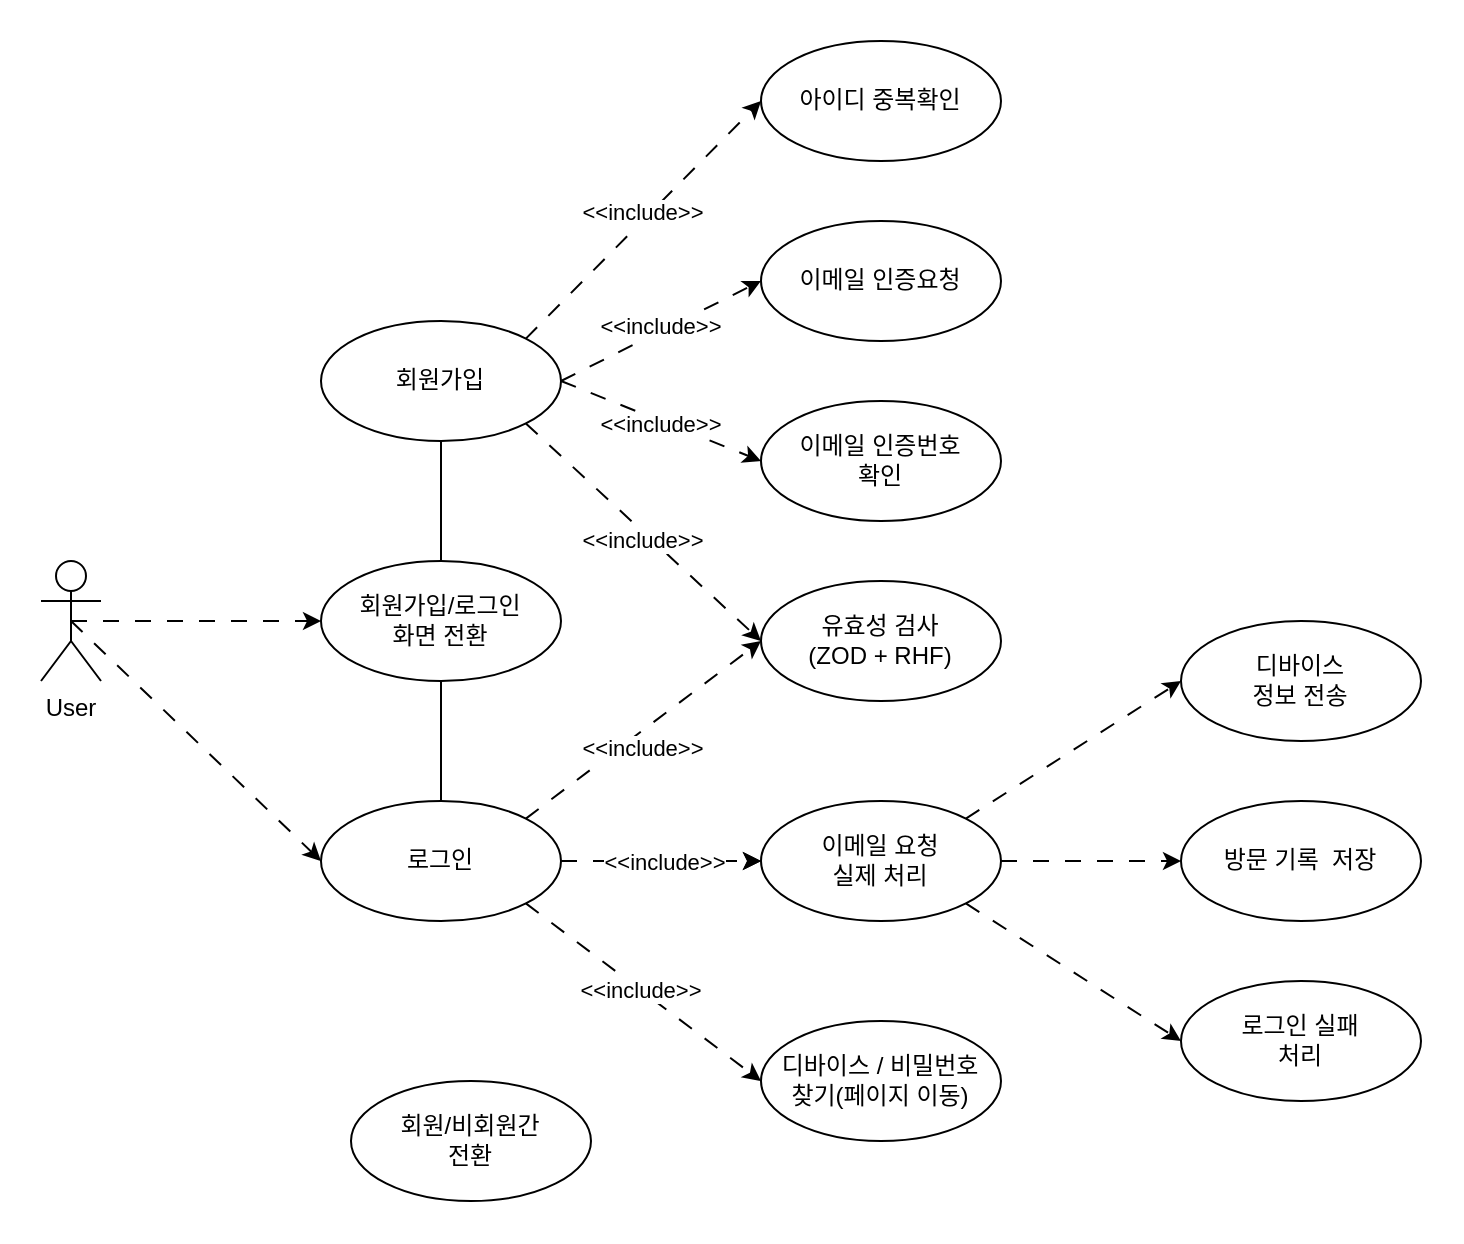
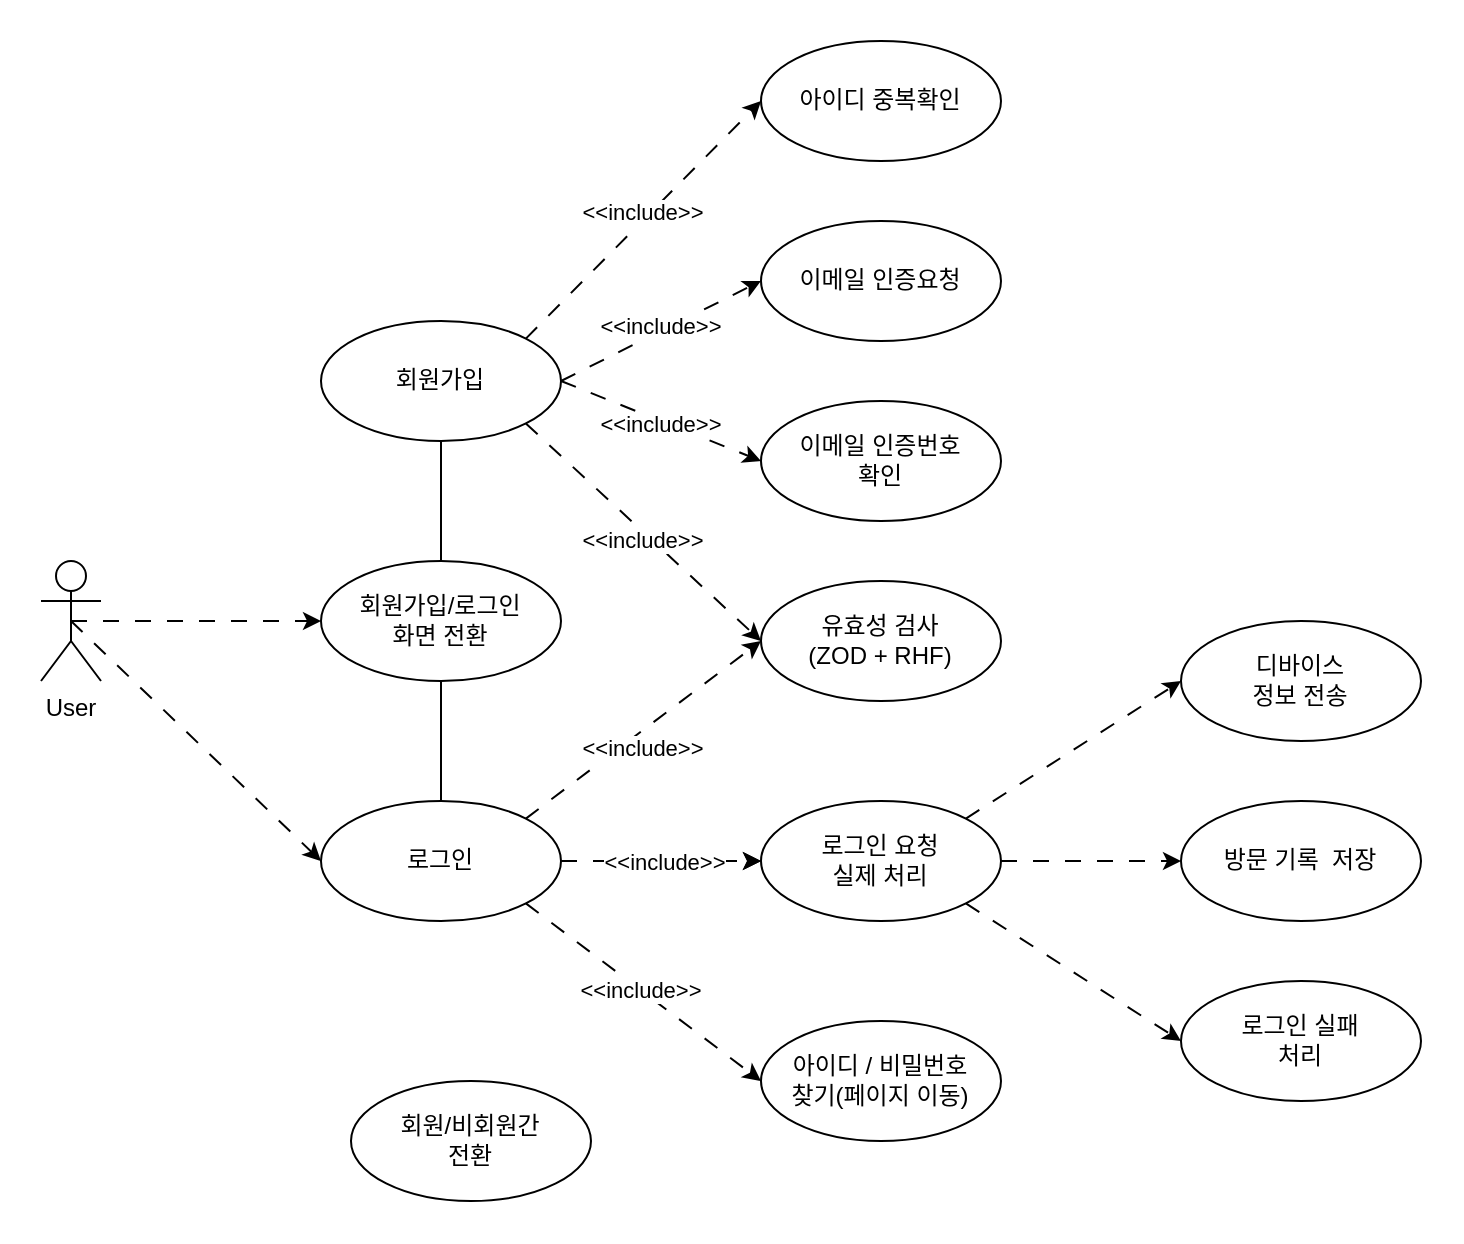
  <mxCell id="0" />
  <mxCell id="1" parent="0" />
  <mxCell id="2" value="User" style="shape=umlActor;verticalLabelPosition=bottom;verticalAlign=top;html=1;outlineConnect=0;" parent="1" vertex="1"><mxGeometry x="20" y="280" width="30" height="60" as="geometry" /></mxCell>
  <mxCell id="3" value="로그인" style="ellipse;whiteSpace=wrap;html=1;" parent="1" vertex="1"><mxGeometry x="160" y="400" width="120" height="60" as="geometry" /></mxCell>
  <mxCell id="4" value="회원가입" style="ellipse;whiteSpace=wrap;html=1;" parent="1" vertex="1"><mxGeometry x="160" y="160" width="120" height="60" as="geometry" /></mxCell>
  <mxCell id="5" value="이메일 인증요청" style="ellipse;whiteSpace=wrap;html=1;" parent="1" vertex="1"><mxGeometry x="380" y="110" width="120" height="60" as="geometry" /></mxCell>
  <mxCell id="6" value="아이디 중복확인" style="ellipse;whiteSpace=wrap;html=1;" parent="1" vertex="1"><mxGeometry x="380" y="20" width="120" height="60" as="geometry" /></mxCell>
  <mxCell id="7" value="회원가입/로그인&lt;div&gt;화면 전환&lt;/div&gt;" style="ellipse;whiteSpace=wrap;html=1;" parent="1" vertex="1"><mxGeometry x="160" y="280" width="120" height="60" as="geometry" /></mxCell>
- <mxCell id="8" value="이메일 요청&lt;div&gt;실제 처리&lt;/div&gt;" style="ellipse;whiteSpace=wrap;html=1;" parent="1" vertex="1"><mxGeometry x="380" y="400" width="120" height="60" as="geometry" /></mxCell>
+ <mxCell id="8" value="로그인 요청&lt;div&gt;실제 처리&lt;/div&gt;" style="ellipse;whiteSpace=wrap;html=1;" parent="1" vertex="1"><mxGeometry x="380" y="400" width="120" height="60" as="geometry" /></mxCell>
  <mxCell id="9" value="디바이스&lt;div&gt;정보 전송&lt;/div&gt;" style="ellipse;whiteSpace=wrap;html=1;" parent="1" vertex="1"><mxGeometry x="590" y="310" width="120" height="60" as="geometry" /></mxCell>
  <mxCell id="10" value="회원/비회원간&lt;div&gt;전환&lt;/div&gt;" style="ellipse;whiteSpace=wrap;html=1;" parent="1" vertex="1"><mxGeometry x="175" y="540" width="120" height="60" as="geometry" /></mxCell>
  <mxCell id="11" value="" style="endArrow=classic;html=1;rounded=0;exitX=0.5;exitY=0.5;exitDx=0;exitDy=0;dashed=1;dashPattern=8 8;exitPerimeter=0;" parent="1" source="2" target="7" edge="1"><mxGeometry width="50" height="50" relative="1" as="geometry"><mxPoint x="250" y="400" as="sourcePoint" /><mxPoint x="300" y="350" as="targetPoint" /></mxGeometry></mxCell>
  <mxCell id="12" value="" style="endArrow=classic;html=1;rounded=0;exitX=1;exitY=0;exitDx=0;exitDy=0;entryX=0;entryY=0.5;entryDx=0;entryDy=0;dashed=1;dashPattern=8 8;" parent="1" source="4" target="6" edge="1"><mxGeometry width="50" height="50" relative="1" as="geometry"><mxPoint x="120" y="515" as="sourcePoint" /><mxPoint x="220" y="365" as="targetPoint" /></mxGeometry></mxCell>
  <mxCell id="13" value="&amp;lt;&amp;lt;include&amp;gt;&amp;gt;" style="edgeLabel;html=1;align=center;verticalAlign=middle;resizable=0;points=[];" parent="12" vertex="1" connectable="0"><mxGeometry x="-0.04" y="2" relative="1" as="geometry"><mxPoint x="3" y="-5" as="offset" /></mxGeometry></mxCell>
  <mxCell id="14" value="" style="endArrow=classic;html=1;rounded=0;exitX=0.5;exitY=0.5;exitDx=0;exitDy=0;entryX=0;entryY=0.5;entryDx=0;entryDy=0;dashed=1;dashPattern=8 8;exitPerimeter=0;" parent="1" source="2" target="3" edge="1"><mxGeometry width="50" height="50" relative="1" as="geometry"><mxPoint x="35" y="640" as="sourcePoint" /><mxPoint x="254" y="460" as="targetPoint" /></mxGeometry></mxCell>
  <mxCell id="15" value="" style="endArrow=classic;html=1;rounded=0;exitX=1;exitY=0.5;exitDx=0;exitDy=0;entryX=0;entryY=0.5;entryDx=0;entryDy=0;dashed=1;dashPattern=8 8;" parent="1" source="4" target="5" edge="1"><mxGeometry width="50" height="50" relative="1" as="geometry"><mxPoint x="289.57" y="249.61" as="sourcePoint" /><mxPoint x="407.57" y="130.61" as="targetPoint" /></mxGeometry></mxCell>
  <mxCell id="16" value="&amp;lt;&amp;lt;include&amp;gt;&amp;gt;" style="edgeLabel;html=1;align=center;verticalAlign=middle;resizable=0;points=[];" parent="15" vertex="1" connectable="0"><mxGeometry x="0.1" relative="1" as="geometry"><mxPoint x="-5" as="offset" /></mxGeometry></mxCell>
  <mxCell id="17" value="유효성 검사&lt;div&gt;(ZOD + RHF)&lt;/div&gt;" style="ellipse;whiteSpace=wrap;html=1;" parent="1" vertex="1"><mxGeometry x="380" y="290" width="120" height="60" as="geometry" /></mxCell>
  <mxCell id="18" value="" style="endArrow=classic;html=1;rounded=0;exitX=1;exitY=1;exitDx=0;exitDy=0;entryX=0;entryY=0.5;entryDx=0;entryDy=0;dashed=1;dashPattern=8 8;" parent="1" source="4" target="17" edge="1"><mxGeometry width="50" height="50" relative="1" as="geometry"><mxPoint x="274" y="235" as="sourcePoint" /><mxPoint x="374" y="175" as="targetPoint" /></mxGeometry></mxCell>
  <mxCell id="19" value="&amp;lt;&amp;lt;include&amp;gt;&amp;gt;" style="edgeLabel;html=1;align=center;verticalAlign=middle;resizable=0;points=[];" parent="18" vertex="1" connectable="0"><mxGeometry x="-0.046" relative="1" as="geometry"><mxPoint x="2" y="7" as="offset" /></mxGeometry></mxCell>
  <mxCell id="20" value="" style="endArrow=none;html=1;rounded=0;entryX=0.5;entryY=1;entryDx=0;entryDy=0;exitX=0.5;exitY=0;exitDx=0;exitDy=0;" parent="1" source="7" target="4" edge="1"><mxGeometry width="50" height="50" relative="1" as="geometry"><mxPoint x="360" y="420" as="sourcePoint" /><mxPoint x="410" y="370" as="targetPoint" /></mxGeometry></mxCell>
  <mxCell id="21" value="" style="endArrow=none;html=1;rounded=0;entryX=0.5;entryY=1;entryDx=0;entryDy=0;" parent="1" source="3" target="7" edge="1"><mxGeometry width="50" height="50" relative="1" as="geometry"><mxPoint x="360" y="420" as="sourcePoint" /><mxPoint x="410" y="370" as="targetPoint" /></mxGeometry></mxCell>
  <mxCell id="22" value="" style="endArrow=classic;html=1;rounded=0;exitX=1;exitY=0.5;exitDx=0;exitDy=0;dashed=1;dashPattern=8 8;" parent="1" source="3" target="8" edge="1"><mxGeometry width="50" height="50" relative="1" as="geometry"><mxPoint x="330" y="270" as="sourcePoint" /><mxPoint x="455" y="390" as="targetPoint" /></mxGeometry></mxCell>
  <mxCell id="23" value="&amp;lt;&amp;lt;include&amp;gt;&amp;gt;" style="edgeLabel;html=1;align=center;verticalAlign=middle;resizable=0;points=[];" parent="22" vertex="1" connectable="0"><mxGeometry x="0.02" y="-1" relative="1" as="geometry"><mxPoint y="-1" as="offset" /></mxGeometry></mxCell>
- <mxCell id="24" value="디바이스 / 비밀번호&lt;div&gt;찾기(페이지 이동)&lt;/div&gt;" style="ellipse;whiteSpace=wrap;html=1;" parent="1" vertex="1"><mxGeometry x="380" y="510" width="120" height="60" as="geometry" /></mxCell>
+ <mxCell id="24" value="아이디 / 비밀번호&lt;div&gt;찾기(페이지 이동)&lt;/div&gt;" style="ellipse;whiteSpace=wrap;html=1;" parent="1" vertex="1"><mxGeometry x="380" y="510" width="120" height="60" as="geometry" /></mxCell>
  <mxCell id="25" value="" style="endArrow=classic;html=1;rounded=0;exitX=1;exitY=1;exitDx=0;exitDy=0;dashed=1;dashPattern=8 8;entryX=0;entryY=0.5;entryDx=0;entryDy=0;" parent="1" source="3" target="24" edge="1"><mxGeometry width="50" height="50" relative="1" as="geometry"><mxPoint x="280" y="480" as="sourcePoint" /><mxPoint x="380" y="480" as="targetPoint" /></mxGeometry></mxCell>
  <mxCell id="26" value="&amp;lt;&amp;lt;include&amp;gt;&amp;gt;" style="edgeLabel;html=1;align=center;verticalAlign=middle;resizable=0;points=[];" parent="25" vertex="1" connectable="0"><mxGeometry x="-0.139" y="-3" relative="1" as="geometry"><mxPoint x="9" y="3" as="offset" /></mxGeometry></mxCell>
  <mxCell id="27" value="" style="endArrow=classic;html=1;rounded=0;exitX=1;exitY=0.5;exitDx=0;exitDy=0;dashed=1;dashPattern=8 8;" parent="1" source="3" edge="1"><mxGeometry width="50" height="50" relative="1" as="geometry"><mxPoint x="280" y="430" as="sourcePoint" /><mxPoint x="380" y="430" as="targetPoint" /></mxGeometry></mxCell>
  <mxCell id="28" value="&amp;lt;&amp;lt;include&amp;gt;&amp;gt;" style="edgeLabel;html=1;align=center;verticalAlign=middle;resizable=0;points=[];" parent="27" vertex="1" connectable="0"><mxGeometry x="0.02" y="-1" relative="1" as="geometry"><mxPoint y="-1" as="offset" /></mxGeometry></mxCell>
  <mxCell id="29" value="" style="endArrow=classic;html=1;rounded=0;exitX=1;exitY=0;exitDx=0;exitDy=0;dashed=1;dashPattern=8 8;entryX=0;entryY=0.5;entryDx=0;entryDy=0;" parent="1" source="8" target="9" edge="1"><mxGeometry width="50" height="50" relative="1" as="geometry"><mxPoint x="280" y="430" as="sourcePoint" /><mxPoint x="400" y="340" as="targetPoint" /></mxGeometry></mxCell>
  <mxCell id="30" value="방문 기록&amp;nbsp; 저장" style="ellipse;whiteSpace=wrap;html=1;" parent="1" vertex="1"><mxGeometry x="590" y="400" width="120" height="60" as="geometry" /></mxCell>
  <mxCell id="31" value="" style="endArrow=classic;html=1;rounded=0;exitX=1;exitY=0.5;exitDx=0;exitDy=0;dashed=1;dashPattern=8 8;entryX=0;entryY=0.5;entryDx=0;entryDy=0;" parent="1" source="8" target="30" edge="1"><mxGeometry width="50" height="50" relative="1" as="geometry"><mxPoint x="482" y="460.21" as="sourcePoint" /><mxPoint x="580" y="421.21" as="targetPoint" /></mxGeometry></mxCell>
  <mxCell id="32" value="" style="endArrow=classic;html=1;rounded=0;exitX=1;exitY=0;exitDx=0;exitDy=0;entryX=0;entryY=0.5;entryDx=0;entryDy=0;dashed=1;dashPattern=8 8;" parent="1" source="3" target="17" edge="1"><mxGeometry width="50" height="50" relative="1" as="geometry"><mxPoint x="299.57" y="291" as="sourcePoint" /><mxPoint x="417.57" y="340" as="targetPoint" /></mxGeometry></mxCell>
  <mxCell id="33" value="&amp;lt;&amp;lt;include&amp;gt;&amp;gt;" style="edgeLabel;html=1;align=center;verticalAlign=middle;resizable=0;points=[];" parent="32" vertex="1" connectable="0"><mxGeometry x="-0.046" relative="1" as="geometry"><mxPoint x="2" y="7" as="offset" /></mxGeometry></mxCell>
  <mxCell id="34" value="이메일 인증번호&lt;div&gt;확인&lt;/div&gt;" style="ellipse;whiteSpace=wrap;html=1;" parent="1" vertex="1"><mxGeometry x="380" y="200" width="120" height="60" as="geometry" /></mxCell>
  <mxCell id="35" value="" style="endArrow=classic;html=1;rounded=0;exitX=1;exitY=0.5;exitDx=0;exitDy=0;entryX=0;entryY=0.5;entryDx=0;entryDy=0;dashed=1;dashPattern=8 8;" parent="1" source="4" target="34" edge="1"><mxGeometry width="50" height="50" relative="1" as="geometry"><mxPoint x="280" y="220" as="sourcePoint" /><mxPoint x="380" y="150" as="targetPoint" /></mxGeometry></mxCell>
  <mxCell id="36" value="&amp;lt;&amp;lt;include&amp;gt;&amp;gt;" style="edgeLabel;html=1;align=center;verticalAlign=middle;resizable=0;points=[];" parent="35" vertex="1" connectable="0"><mxGeometry x="0.1" relative="1" as="geometry"><mxPoint x="-5" as="offset" /></mxGeometry></mxCell>
  <mxCell id="37" value="로그인 실패&lt;div&gt;처리&lt;/div&gt;" style="ellipse;whiteSpace=wrap;html=1;" parent="1" vertex="1"><mxGeometry x="590" y="490" width="120" height="60" as="geometry" /></mxCell>
  <mxCell id="38" value="" style="endArrow=classic;html=1;rounded=0;exitX=1;exitY=1;exitDx=0;exitDy=0;dashed=1;dashPattern=8 8;entryX=0;entryY=0.5;entryDx=0;entryDy=0;" parent="1" source="8" target="37" edge="1"><mxGeometry width="50" height="50" relative="1" as="geometry"><mxPoint x="500" y="510" as="sourcePoint" /><mxPoint x="590" y="510" as="targetPoint" /></mxGeometry></mxCell>
